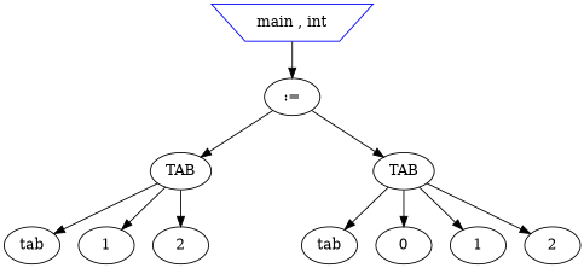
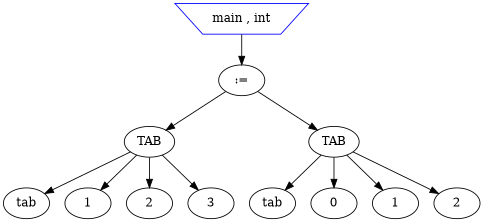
  digraph {
    n1 [color=blue label="main , int" shape=invtrapezium]
    n2 [label=":="]
    n3 [label=TAB]
    n4 [label=TAB]
    n5 [label=tab]
    n6 [label=1]
    n7 [label=2]
+   n8 [label=3]
    n9 [label=tab]
    n10 [label=0]
    n11 [label=1]
    n12 [label=2]
    n1 -> n2
    n2 -> n3
    n2 -> n4
    n3 -> n5
    n3 -> n6
    n3 -> n7
+   n3 -> n8
    n4 -> n9
    n4 -> n10
    n4 -> n11
    n4 -> n12
  }
